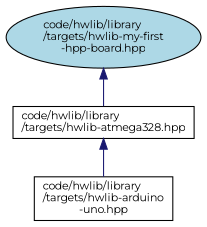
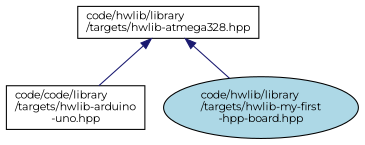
  digraph {
    fontname=Montserrat
    node [color=black fillcolor=white fontname=Montserrat fontsize=10 shape=box style=filled]
    edge [color=midnightblue dir=back fontname=Montserrat fontsize=10 labelfontname=Helvetica labelfontsize=10 style=solid]
    n1 [fontcolor=black height=0.2 label="code/hwlib/library\l/targets/hwlib-atmega328.hpp" width=0.4]
-   n2 [height=0.2 label="code/hwlib/library\l/targets/hwlib-arduino\l-uno.hpp" width=0.4]
+   n2 [height=0.2 label="code/code/library\l/targets/hwlib-arduino\l-uno.hpp" width=0.4]
    n3 [fillcolor=lightblue height=0.2 label="code/hwlib/library\l/targets/hwlib-my-first\l-hpp-board.hpp" shape=ellipse width=0.4]
    n1 -> n2
-   n3 -> n1
+   n1 -> n3
  }
